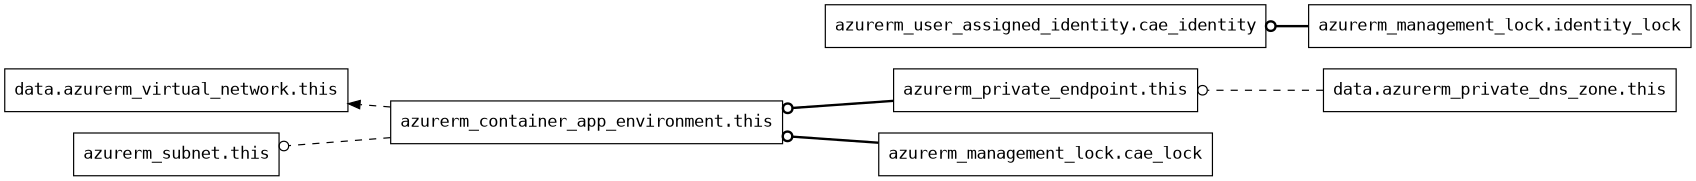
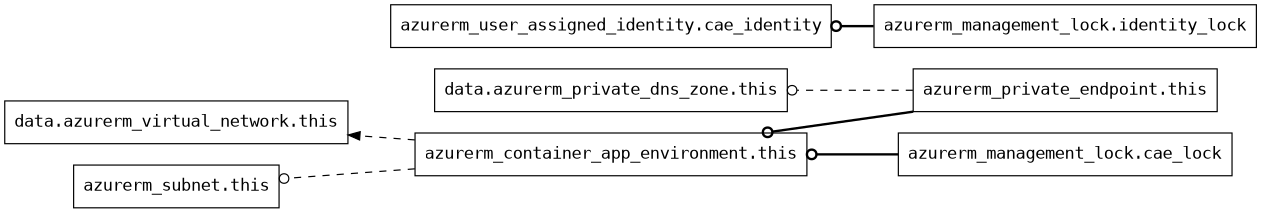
  digraph {
    fontname="DejaVu Sans Mono"
    rankdir=RL
    node [fontname="DejaVu Sans Mono" shape=rect]
    edge [arrowhead=odot fontname="DejaVu Sans Mono" style=dashed]
    n1 [label="data.azurerm_private_dns_zone.this"]
    n2 [label="data.azurerm_virtual_network.this"]
    n3 [label="azurerm_container_app_environment.this"]
    n4 [label="azurerm_subnet.this"]
    n5 [label="azurerm_management_lock.cae_lock"]
    n6 [label="azurerm_management_lock.identity_lock"]
    n7 [label="azurerm_user_assigned_identity.cae_identity"]
    n8 [label="azurerm_private_endpoint.this"]
    n3 -> n2 [arrowhead=normal]
    n3 -> n4
    n5 -> n3 [style=bold]
    n6 -> n7 [style=bold]
-   n1 -> n8
+   n8 -> n1
    n8 -> n3 [style=bold]
  }
